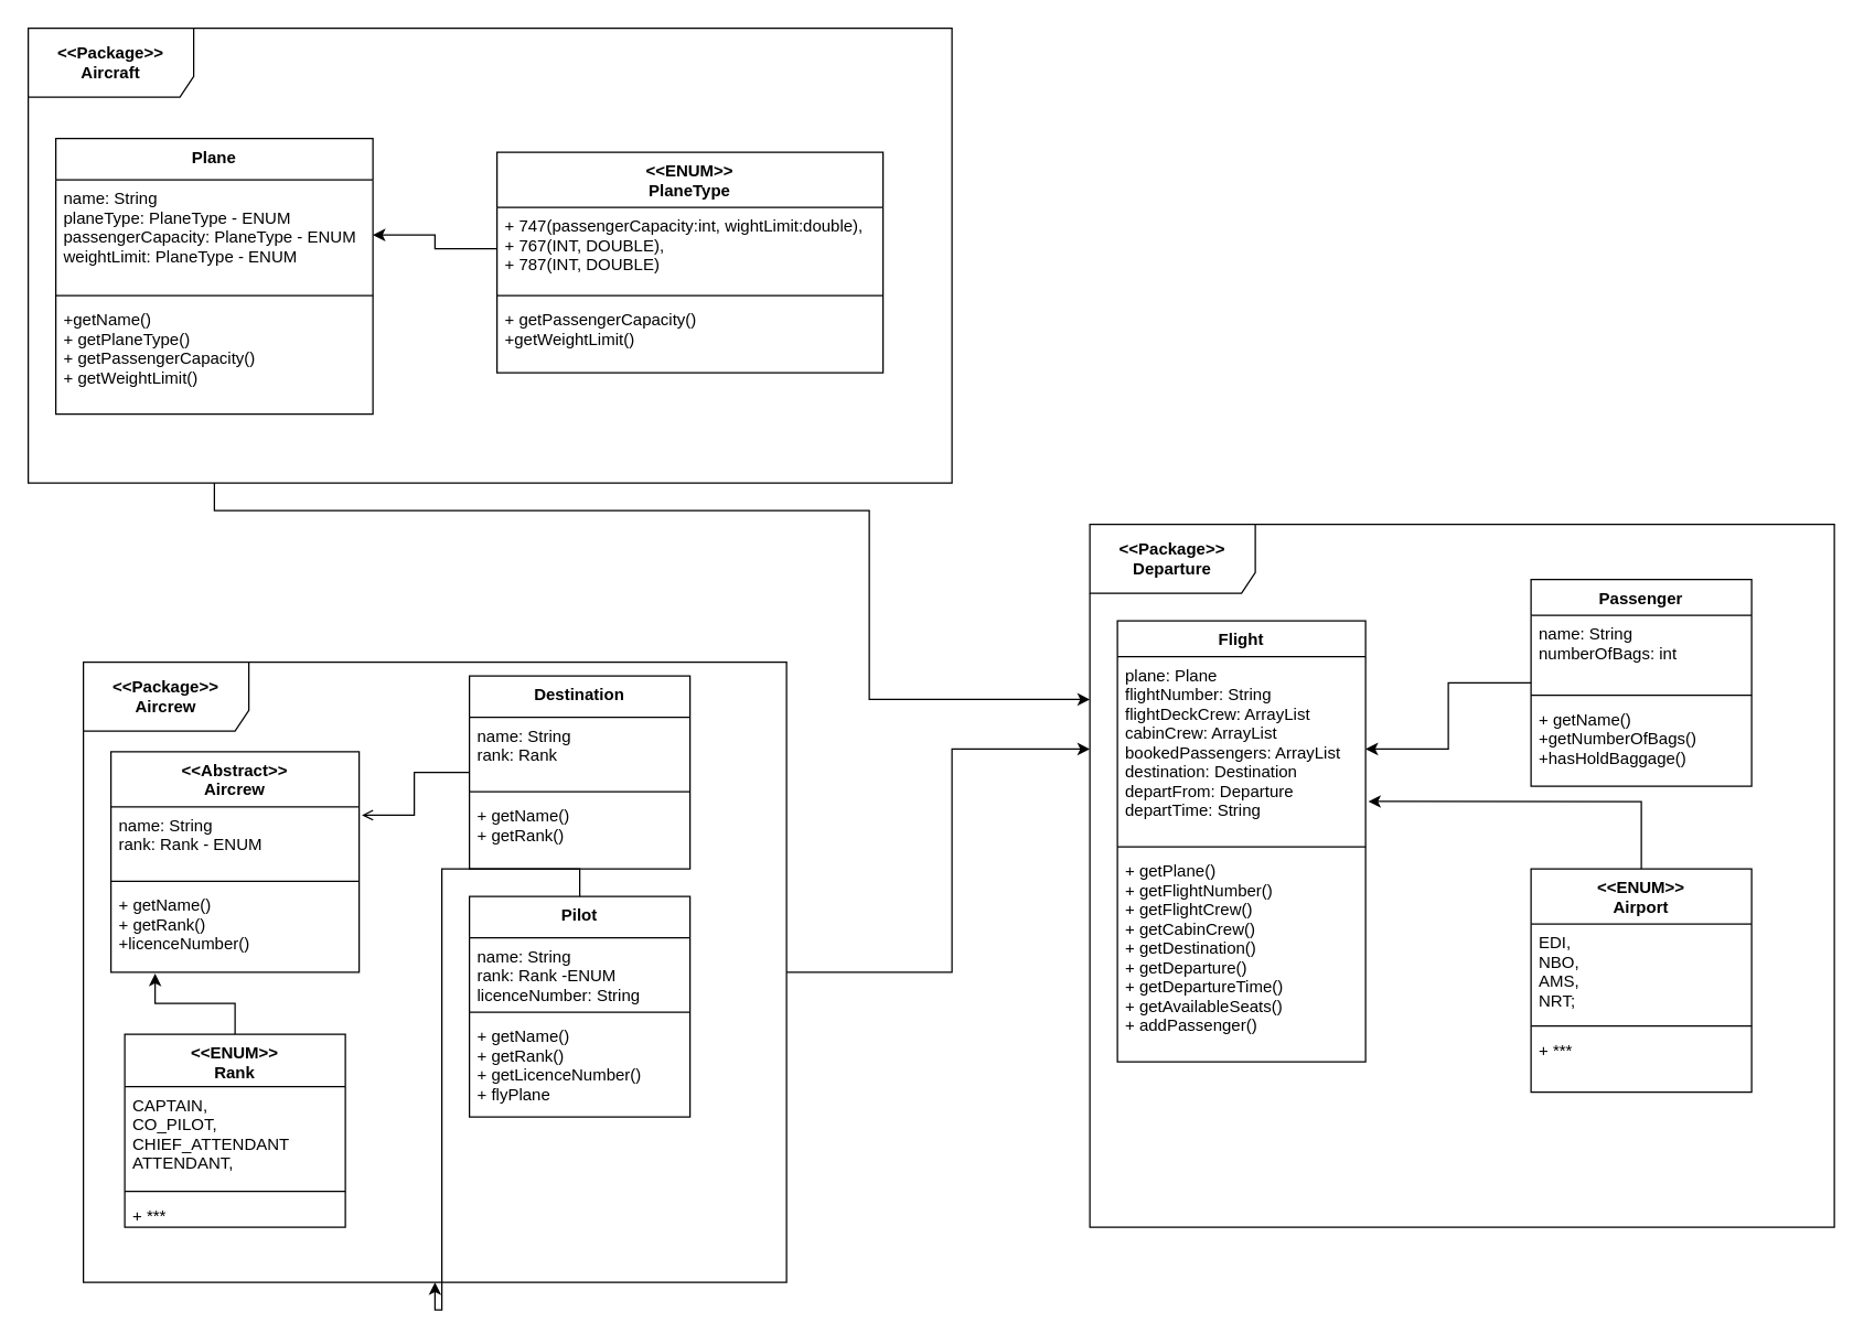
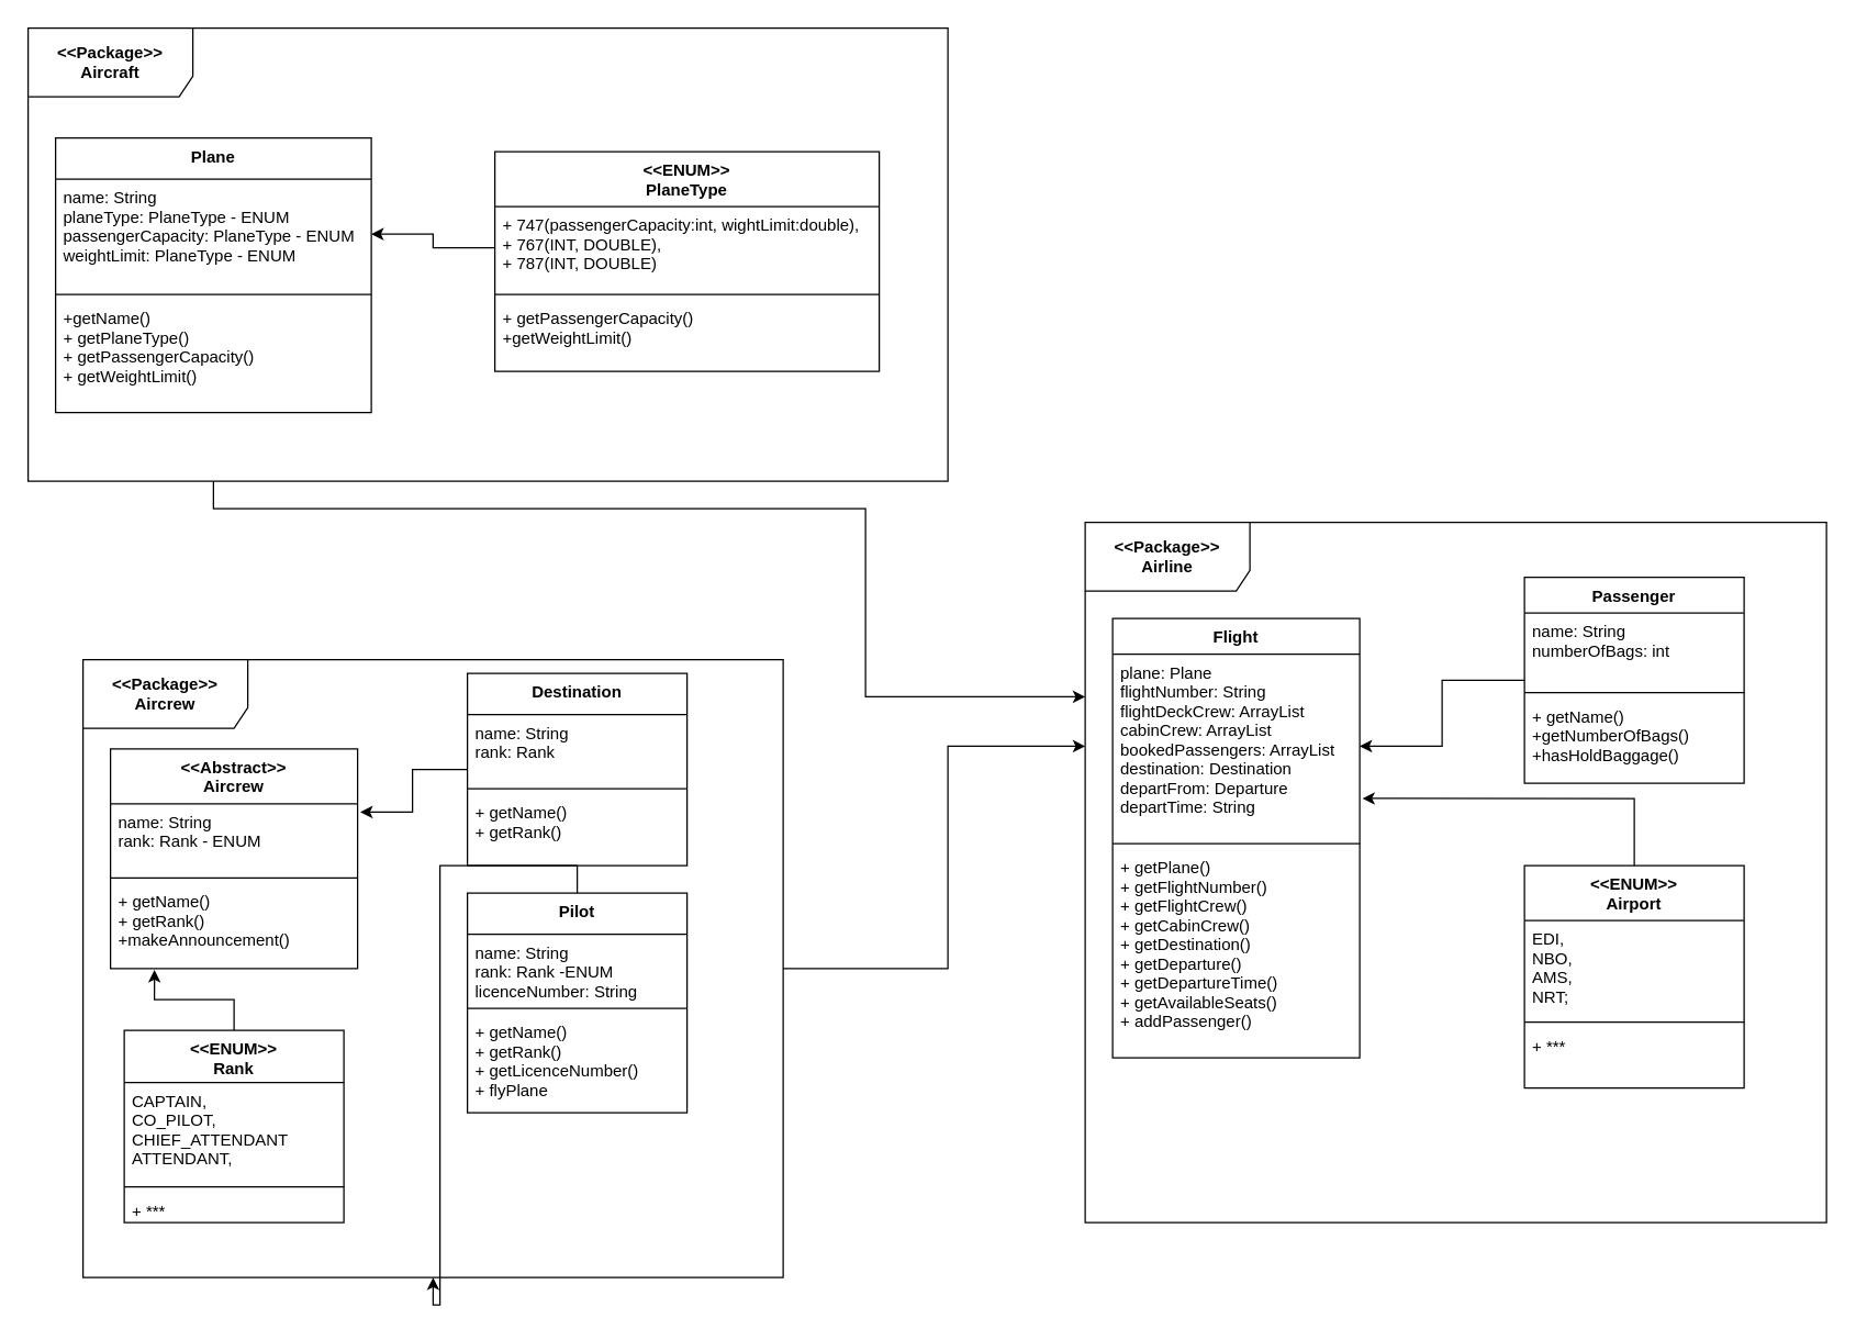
  <mxCell id="0" />
  <mxCell id="1" parent="0" />
  <mxCell id="2" value="" style="group" vertex="1" connectable="0" parent="1"><mxGeometry x="790" y="380" width="540" height="510" as="geometry" /></mxCell>
- <mxCell id="3" value="&lt;b&gt;&amp;lt;&amp;lt;Package&amp;gt;&amp;gt;&lt;br&gt;Departure&lt;/b&gt;" style="shape=umlFrame;whiteSpace=wrap;html=1;width=120;height=50;" vertex="1" parent="2"><mxGeometry width="540" height="510" as="geometry" /></mxCell>
+ <mxCell id="3" value="&lt;b&gt;&amp;lt;&amp;lt;Package&amp;gt;&amp;gt;&lt;br&gt;Airline&lt;/b&gt;" style="shape=umlFrame;whiteSpace=wrap;html=1;width=120;height=50;" vertex="1" parent="2"><mxGeometry width="540" height="510" as="geometry" /></mxCell>
  <mxCell id="4" value="Passenger" style="swimlane;fontStyle=1;align=center;verticalAlign=top;childLayout=stackLayout;horizontal=1;startSize=26;horizontalStack=0;resizeParent=1;resizeParentMax=0;resizeLast=0;collapsible=1;marginBottom=0;" parent="2" vertex="1"><mxGeometry x="320" y="40" width="160" height="150" as="geometry" /></mxCell>
  <mxCell id="5" value="name: String&#10;numberOfBags: int" style="text;strokeColor=none;fillColor=none;align=left;verticalAlign=top;spacingLeft=4;spacingRight=4;overflow=hidden;rotatable=0;points=[[0,0.5],[1,0.5]];portConstraint=eastwest;" parent="4" vertex="1"><mxGeometry y="26" width="160" height="54" as="geometry" /></mxCell>
  <mxCell id="6" value="" style="line;strokeWidth=1;fillColor=none;align=left;verticalAlign=middle;spacingTop=-1;spacingLeft=3;spacingRight=3;rotatable=0;labelPosition=right;points=[];portConstraint=eastwest;" parent="4" vertex="1"><mxGeometry y="80" width="160" height="8" as="geometry" /></mxCell>
  <mxCell id="7" value="+ getName()&#10;+getNumberOfBags()&#10;+hasHoldBaggage()" style="text;strokeColor=none;fillColor=none;align=left;verticalAlign=top;spacingLeft=4;spacingRight=4;overflow=hidden;rotatable=0;points=[[0,0.5],[1,0.5]];portConstraint=eastwest;" parent="4" vertex="1"><mxGeometry y="88" width="160" height="62" as="geometry" /></mxCell>
  <mxCell id="8" value="Flight" style="swimlane;fontStyle=1;align=center;verticalAlign=top;childLayout=stackLayout;horizontal=1;startSize=26;horizontalStack=0;resizeParent=1;resizeParentMax=0;resizeLast=0;collapsible=1;marginBottom=0;" parent="2" vertex="1"><mxGeometry x="20" y="70" width="180" height="320" as="geometry" /></mxCell>
  <mxCell id="9" value="plane: Plane&#10;flightNumber: String&#10;flightDeckCrew: ArrayList&#10;cabinCrew: ArrayList&#10;bookedPassengers: ArrayList&#10;destination: Destination&#10;departFrom: Departure&#10;departTime: String" style="text;strokeColor=none;fillColor=none;align=left;verticalAlign=top;spacingLeft=4;spacingRight=4;overflow=hidden;rotatable=0;points=[[0,0.5],[1,0.5]];portConstraint=eastwest;" parent="8" vertex="1"><mxGeometry y="26" width="180" height="134" as="geometry" /></mxCell>
  <mxCell id="10" value="" style="line;strokeWidth=1;fillColor=none;align=left;verticalAlign=middle;spacingTop=-1;spacingLeft=3;spacingRight=3;rotatable=0;labelPosition=right;points=[];portConstraint=eastwest;" parent="8" vertex="1"><mxGeometry y="160" width="180" height="8" as="geometry" /></mxCell>
  <mxCell id="11" value="+ getPlane()&#10;+ getFlightNumber()&#10;+ getFlightCrew()&#10;+ getCabinCrew()&#10;+ getDestination()&#10;+ getDeparture()&#10;+ getDepartureTime()&#10;+ getAvailableSeats()&#10;+ addPassenger()" style="text;strokeColor=none;fillColor=none;align=left;verticalAlign=top;spacingLeft=4;spacingRight=4;overflow=hidden;rotatable=0;points=[[0,0.5],[1,0.5]];portConstraint=eastwest;" parent="8" vertex="1"><mxGeometry y="168" width="180" height="152" as="geometry" /></mxCell>
  <mxCell id="12" style="edgeStyle=orthogonalEdgeStyle;rounded=0;orthogonalLoop=1;jettySize=auto;html=1;" edge="1" parent="2" source="4" target="9"><mxGeometry relative="1" as="geometry" /></mxCell>
  <mxCell id="13" style="edgeStyle=orthogonalEdgeStyle;rounded=0;orthogonalLoop=1;jettySize=auto;html=1;entryX=1.011;entryY=0.784;entryDx=0;entryDy=0;entryPerimeter=0;" edge="1" parent="2" source="14" target="9"><mxGeometry relative="1" as="geometry" /></mxCell>
  <mxCell id="14" value="&lt;&lt;ENUM&gt;&gt;&#10;Airport" style="swimlane;fontStyle=1;align=center;verticalAlign=top;childLayout=stackLayout;horizontal=1;startSize=40;horizontalStack=0;resizeParent=1;resizeParentMax=0;resizeLast=0;collapsible=1;marginBottom=0;" vertex="1" parent="2"><mxGeometry x="320" y="250" width="160" height="162" as="geometry" /></mxCell>
  <mxCell id="15" value="EDI,&#10;NBO,&#10;AMS,&#10;NRT;" style="text;strokeColor=none;fillColor=none;align=left;verticalAlign=top;spacingLeft=4;spacingRight=4;overflow=hidden;rotatable=0;points=[[0,0.5],[1,0.5]];portConstraint=eastwest;" vertex="1" parent="14"><mxGeometry y="40" width="160" height="70" as="geometry" /></mxCell>
  <mxCell id="16" value="" style="line;strokeWidth=1;fillColor=none;align=left;verticalAlign=middle;spacingTop=-1;spacingLeft=3;spacingRight=3;rotatable=0;labelPosition=right;points=[];portConstraint=eastwest;" vertex="1" parent="14"><mxGeometry y="110" width="160" height="8" as="geometry" /></mxCell>
  <mxCell id="17" value="+ ***" style="text;strokeColor=none;fillColor=none;align=left;verticalAlign=top;spacingLeft=4;spacingRight=4;overflow=hidden;rotatable=0;points=[[0,0.5],[1,0.5]];portConstraint=eastwest;" vertex="1" parent="14"><mxGeometry y="118" width="160" height="44" as="geometry" /></mxCell>
  <mxCell id="18" value="" style="group" vertex="1" connectable="0" parent="1"><mxGeometry x="60" y="480" width="510" height="450" as="geometry" /></mxCell>
  <mxCell id="19" value="&lt;b&gt;&amp;lt;&amp;lt;Package&amp;gt;&amp;gt;&lt;br&gt;Aircrew&lt;/b&gt;" style="shape=umlFrame;whiteSpace=wrap;html=1;width=120;height=50;" vertex="1" parent="18"><mxGeometry width="510" height="450" as="geometry" /></mxCell>
  <mxCell id="20" value="Destination" style="swimlane;fontStyle=1;align=center;verticalAlign=top;childLayout=stackLayout;horizontal=1;startSize=30;horizontalStack=0;resizeParent=1;resizeParentMax=0;resizeLast=0;collapsible=1;marginBottom=0;" vertex="1" parent="18"><mxGeometry x="280" y="10" width="160" height="140" as="geometry" /></mxCell>
  <mxCell id="21" value="name: String&#10;rank: Rank" style="text;strokeColor=none;fillColor=none;align=left;verticalAlign=top;spacingLeft=4;spacingRight=4;overflow=hidden;rotatable=0;points=[[0,0.5],[1,0.5]];portConstraint=eastwest;" vertex="1" parent="20"><mxGeometry y="30" width="160" height="50" as="geometry" /></mxCell>
  <mxCell id="22" value="" style="line;strokeWidth=1;fillColor=none;align=left;verticalAlign=middle;spacingTop=-1;spacingLeft=3;spacingRight=3;rotatable=0;labelPosition=right;points=[];portConstraint=eastwest;" vertex="1" parent="20"><mxGeometry y="80" width="160" height="8" as="geometry" /></mxCell>
  <mxCell id="23" value="+ getName()&#10;+ getRank()" style="text;strokeColor=none;fillColor=none;align=left;verticalAlign=top;spacingLeft=4;spacingRight=4;overflow=hidden;rotatable=0;points=[[0,0.5],[1,0.5]];portConstraint=eastwest;" vertex="1" parent="20"><mxGeometry y="88" width="160" height="52" as="geometry" /></mxCell>
  <mxCell id="24" value="&lt;&lt;Abstract&gt;&gt;&#10;Aircrew" style="swimlane;fontStyle=1;align=center;verticalAlign=top;childLayout=stackLayout;horizontal=1;startSize=40;horizontalStack=0;resizeParent=1;resizeParentMax=0;resizeLast=0;collapsible=1;marginBottom=0;" vertex="1" parent="18"><mxGeometry x="20" y="65" width="180" height="160" as="geometry" /></mxCell>
  <mxCell id="25" value="name: String&#10;rank: Rank - ENUM" style="text;strokeColor=none;fillColor=none;align=left;verticalAlign=top;spacingLeft=4;spacingRight=4;overflow=hidden;rotatable=0;points=[[0,0.5],[1,0.5]];portConstraint=eastwest;" vertex="1" parent="24"><mxGeometry y="40" width="180" height="50" as="geometry" /></mxCell>
  <mxCell id="26" value="" style="line;strokeWidth=1;fillColor=none;align=left;verticalAlign=middle;spacingTop=-1;spacingLeft=3;spacingRight=3;rotatable=0;labelPosition=right;points=[];portConstraint=eastwest;" vertex="1" parent="24"><mxGeometry y="90" width="180" height="8" as="geometry" /></mxCell>
- <mxCell id="27" value="+ getName()&#10;+ getRank()&#10;+licenceNumber()" style="text;strokeColor=none;fillColor=none;align=left;verticalAlign=top;spacingLeft=4;spacingRight=4;overflow=hidden;rotatable=0;points=[[0,0.5],[1,0.5]];portConstraint=eastwest;" vertex="1" parent="24"><mxGeometry y="98" width="180" height="62" as="geometry" /></mxCell>
- <mxCell id="28" style="edgeStyle=orthogonalEdgeStyle;rounded=0;orthogonalLoop=1;jettySize=auto;html=1;entryX=1.011;entryY=0.12;entryDx=0;entryDy=0;entryPerimeter=0;endArrow=open;" edge="1" parent="18" source="20" target="25"><mxGeometry relative="1" as="geometry" /></mxCell>
+ <mxCell id="27" value="+ getName()&#10;+ getRank()&#10;+makeAnnouncement()" style="text;strokeColor=none;fillColor=none;align=left;verticalAlign=top;spacingLeft=4;spacingRight=4;overflow=hidden;rotatable=0;points=[[0,0.5],[1,0.5]];portConstraint=eastwest;" vertex="1" parent="24"><mxGeometry y="98" width="180" height="62" as="geometry" /></mxCell>
+ <mxCell id="28" style="edgeStyle=orthogonalEdgeStyle;rounded=0;orthogonalLoop=1;jettySize=auto;html=1;entryX=1.011;entryY=0.12;entryDx=0;entryDy=0;entryPerimeter=0;" edge="1" parent="18" source="20" target="25"><mxGeometry relative="1" as="geometry" /></mxCell>
  <mxCell id="29" style="edgeStyle=orthogonalEdgeStyle;rounded=0;orthogonalLoop=1;jettySize=auto;html=1;" edge="1" parent="18" source="30" target="19"><mxGeometry relative="1" as="geometry" /></mxCell>
  <mxCell id="30" value="Pilot" style="swimlane;fontStyle=1;align=center;verticalAlign=top;childLayout=stackLayout;horizontal=1;startSize=30;horizontalStack=0;resizeParent=1;resizeParentMax=0;resizeLast=0;collapsible=1;marginBottom=0;" vertex="1" parent="18"><mxGeometry x="280" y="170" width="160" height="160" as="geometry" /></mxCell>
  <mxCell id="31" value="name: String&#10;rank: Rank -ENUM&#10;licenceNumber: String" style="text;strokeColor=none;fillColor=none;align=left;verticalAlign=top;spacingLeft=4;spacingRight=4;overflow=hidden;rotatable=0;points=[[0,0.5],[1,0.5]];portConstraint=eastwest;" vertex="1" parent="30"><mxGeometry y="30" width="160" height="50" as="geometry" /></mxCell>
  <mxCell id="32" value="" style="line;strokeWidth=1;fillColor=none;align=left;verticalAlign=middle;spacingTop=-1;spacingLeft=3;spacingRight=3;rotatable=0;labelPosition=right;points=[];portConstraint=eastwest;" vertex="1" parent="30"><mxGeometry y="80" width="160" height="8" as="geometry" /></mxCell>
  <mxCell id="33" value="+ getName()&#10;+ getRank()&#10;+ getLicenceNumber()&#10;+ flyPlane" style="text;strokeColor=none;fillColor=none;align=left;verticalAlign=top;spacingLeft=4;spacingRight=4;overflow=hidden;rotatable=0;points=[[0,0.5],[1,0.5]];portConstraint=eastwest;" vertex="1" parent="30"><mxGeometry y="88" width="160" height="72" as="geometry" /></mxCell>
  <mxCell id="34" style="edgeStyle=orthogonalEdgeStyle;rounded=0;orthogonalLoop=1;jettySize=auto;html=1;entryX=0.178;entryY=1.016;entryDx=0;entryDy=0;entryPerimeter=0;" edge="1" parent="18" source="35" target="27"><mxGeometry relative="1" as="geometry" /></mxCell>
  <mxCell id="35" value="&lt;&lt;ENUM&gt;&gt;&#10;Rank" style="swimlane;fontStyle=1;align=center;verticalAlign=top;childLayout=stackLayout;horizontal=1;startSize=38;horizontalStack=0;resizeParent=1;resizeParentMax=0;resizeLast=0;collapsible=1;marginBottom=0;" vertex="1" parent="18"><mxGeometry x="30" y="270" width="160" height="140" as="geometry" /></mxCell>
  <mxCell id="36" value="CAPTAIN,&#10;CO_PILOT,&#10;CHIEF_ATTENDANT&#10;ATTENDANT," style="text;strokeColor=none;fillColor=none;align=left;verticalAlign=top;spacingLeft=4;spacingRight=4;overflow=hidden;rotatable=0;points=[[0,0.5],[1,0.5]];portConstraint=eastwest;" vertex="1" parent="35"><mxGeometry y="38" width="160" height="72" as="geometry" /></mxCell>
  <mxCell id="37" value="" style="line;strokeWidth=1;fillColor=none;align=left;verticalAlign=middle;spacingTop=-1;spacingLeft=3;spacingRight=3;rotatable=0;labelPosition=right;points=[];portConstraint=eastwest;" vertex="1" parent="35"><mxGeometry y="110" width="160" height="8" as="geometry" /></mxCell>
  <mxCell id="38" value="+ ***" style="text;strokeColor=none;fillColor=none;align=left;verticalAlign=top;spacingLeft=4;spacingRight=4;overflow=hidden;rotatable=0;points=[[0,0.5],[1,0.5]];portConstraint=eastwest;" vertex="1" parent="35"><mxGeometry y="118" width="160" height="22" as="geometry" /></mxCell>
  <mxCell id="39" value="" style="group" vertex="1" connectable="0" parent="1"><mxGeometry x="20" y="20" width="670" height="330" as="geometry" /></mxCell>
  <mxCell id="40" value="&lt;b&gt;&amp;lt;&amp;lt;Package&amp;gt;&amp;gt;&lt;br&gt;Aircraft&lt;/b&gt;" style="shape=umlFrame;whiteSpace=wrap;html=1;width=120;height=50;" vertex="1" parent="39"><mxGeometry width="670" height="330" as="geometry" /></mxCell>
  <mxCell id="41" value="&lt;&lt;ENUM&gt;&gt;&#10;PlaneType" style="swimlane;fontStyle=1;align=center;verticalAlign=top;childLayout=stackLayout;horizontal=1;startSize=40;horizontalStack=0;resizeParent=1;resizeParentMax=0;resizeLast=0;collapsible=1;marginBottom=0;" parent="39" vertex="1"><mxGeometry x="340" y="90" width="280" height="160" as="geometry" /></mxCell>
  <mxCell id="42" value="+ 747(passengerCapacity:int, wightLimit:double),&#10;+ 767(INT, DOUBLE),&#10;+ 787(INT, DOUBLE)" style="text;strokeColor=none;fillColor=none;align=left;verticalAlign=top;spacingLeft=4;spacingRight=4;overflow=hidden;rotatable=0;points=[[0,0.5],[1,0.5]];portConstraint=eastwest;" parent="41" vertex="1"><mxGeometry y="40" width="280" height="60" as="geometry" /></mxCell>
  <mxCell id="43" value="" style="line;strokeWidth=1;fillColor=none;align=left;verticalAlign=middle;spacingTop=-1;spacingLeft=3;spacingRight=3;rotatable=0;labelPosition=right;points=[];portConstraint=eastwest;" parent="41" vertex="1"><mxGeometry y="100" width="280" height="8" as="geometry" /></mxCell>
  <mxCell id="44" value="+ getPassengerCapacity()&#10;+getWeightLimit()" style="text;strokeColor=none;fillColor=none;align=left;verticalAlign=top;spacingLeft=4;spacingRight=4;overflow=hidden;rotatable=0;points=[[0,0.5],[1,0.5]];portConstraint=eastwest;" parent="41" vertex="1"><mxGeometry y="108" width="280" height="52" as="geometry" /></mxCell>
  <mxCell id="45" value="Plane" style="swimlane;fontStyle=1;align=center;verticalAlign=top;childLayout=stackLayout;horizontal=1;startSize=30;horizontalStack=0;resizeParent=1;resizeParentMax=0;resizeLast=0;collapsible=1;marginBottom=0;" vertex="1" parent="39"><mxGeometry x="20" y="80" width="230" height="200" as="geometry" /></mxCell>
  <mxCell id="46" value="name: String&#10;planeType: PlaneType - ENUM&#10;passengerCapacity: PlaneType - ENUM&#10;weightLimit: PlaneType - ENUM" style="text;strokeColor=none;fillColor=none;align=left;verticalAlign=top;spacingLeft=4;spacingRight=4;overflow=hidden;rotatable=0;points=[[0,0.5],[1,0.5]];portConstraint=eastwest;" vertex="1" parent="45"><mxGeometry y="30" width="230" height="80" as="geometry" /></mxCell>
  <mxCell id="47" value="" style="line;strokeWidth=1;fillColor=none;align=left;verticalAlign=middle;spacingTop=-1;spacingLeft=3;spacingRight=3;rotatable=0;labelPosition=right;points=[];portConstraint=eastwest;" vertex="1" parent="45"><mxGeometry y="110" width="230" height="8" as="geometry" /></mxCell>
  <mxCell id="48" value="+getName()&#10;+ getPlaneType()&#10;+ getPassengerCapacity()&#10;+ getWeightLimit()" style="text;strokeColor=none;fillColor=none;align=left;verticalAlign=top;spacingLeft=4;spacingRight=4;overflow=hidden;rotatable=0;points=[[0,0.5],[1,0.5]];portConstraint=eastwest;" vertex="1" parent="45"><mxGeometry y="118" width="230" height="82" as="geometry" /></mxCell>
  <mxCell id="49" style="edgeStyle=orthogonalEdgeStyle;rounded=0;orthogonalLoop=1;jettySize=auto;html=1;" edge="1" parent="39" source="42" target="46"><mxGeometry relative="1" as="geometry" /></mxCell>
  <mxCell id="50" style="edgeStyle=orthogonalEdgeStyle;rounded=0;orthogonalLoop=1;jettySize=auto;html=1;" edge="1" parent="1" source="19"><mxGeometry relative="1" as="geometry"><mxPoint x="790" y="543" as="targetPoint" /><Array as="points"><mxPoint x="690" y="705" /><mxPoint x="690" y="543" /></Array></mxGeometry></mxCell>
  <mxCell id="51" style="edgeStyle=orthogonalEdgeStyle;rounded=0;orthogonalLoop=1;jettySize=auto;html=1;" edge="1" parent="1"><mxGeometry relative="1" as="geometry"><mxPoint x="155" y="350" as="sourcePoint" /><mxPoint x="790" y="507" as="targetPoint" /><Array as="points"><mxPoint x="155" y="370" /><mxPoint x="630" y="370" /><mxPoint x="630" y="507" /></Array></mxGeometry></mxCell>
